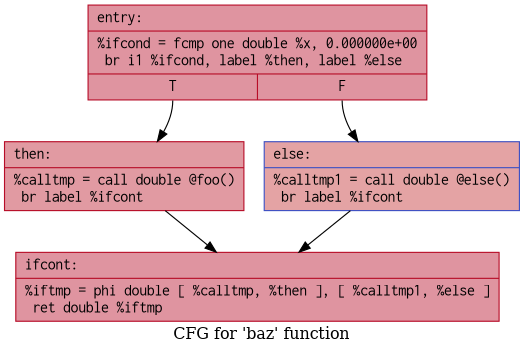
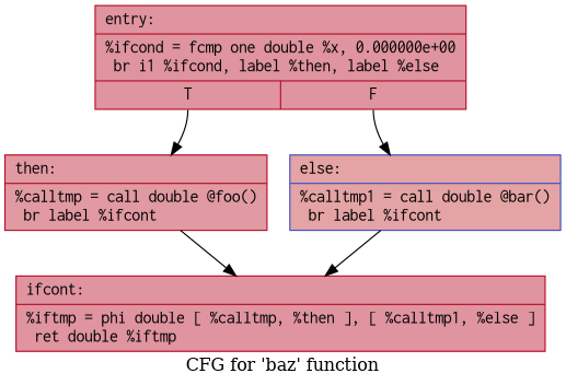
  digraph {
    label="CFG for 'baz' function"
    node [color="#b70d28ff" fillcolor="#b70d2870" fontname=Courier shape=record style=filled]
    n1 [label="{entry:\l|  %ifcond = fcmp one double %x, 0.000000e+00\l  br i1 %ifcond, label %then, label %else\l|{<s0>T|<s1>F}}"]
    n2 [fillcolor="#bb1b2c70" label="{then:\l|  %calltmp = call double @foo()\l  br label %ifcont\l}"]
-   n3 [color="#3d50c3ff" fillcolor="#c32e3170" label="{else:\l|  %calltmp1 = call double @else()\l  br label %ifcont\l}"]
+   n3 [color="#3d50c3ff" fillcolor="#c32e3170" label="{else:\l|  %calltmp1 = call double @bar()\l  br label %ifcont\l}"]
    n4 [label="{ifcont:\l|  %iftmp = phi double [ %calltmp, %then ], [ %calltmp1, %else ]\l  ret double %iftmp\l}"]
    n1 -> n2 [tailport=s0]
    n1 -> n3 [tailport=s1]
    n2 -> n4
    n3 -> n4
  }
